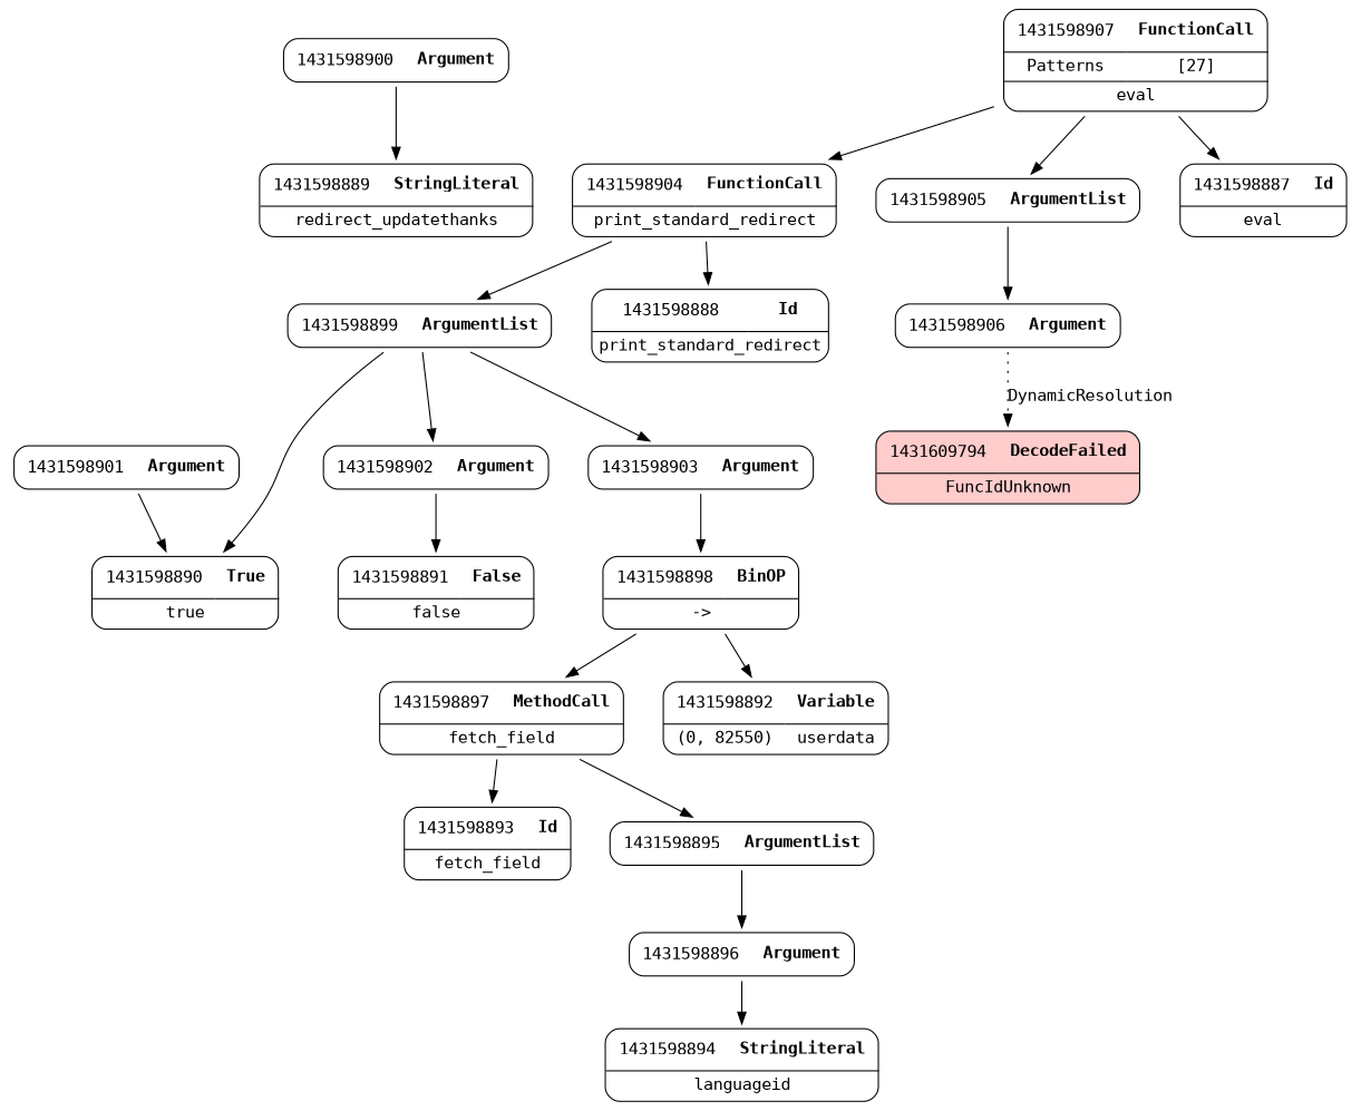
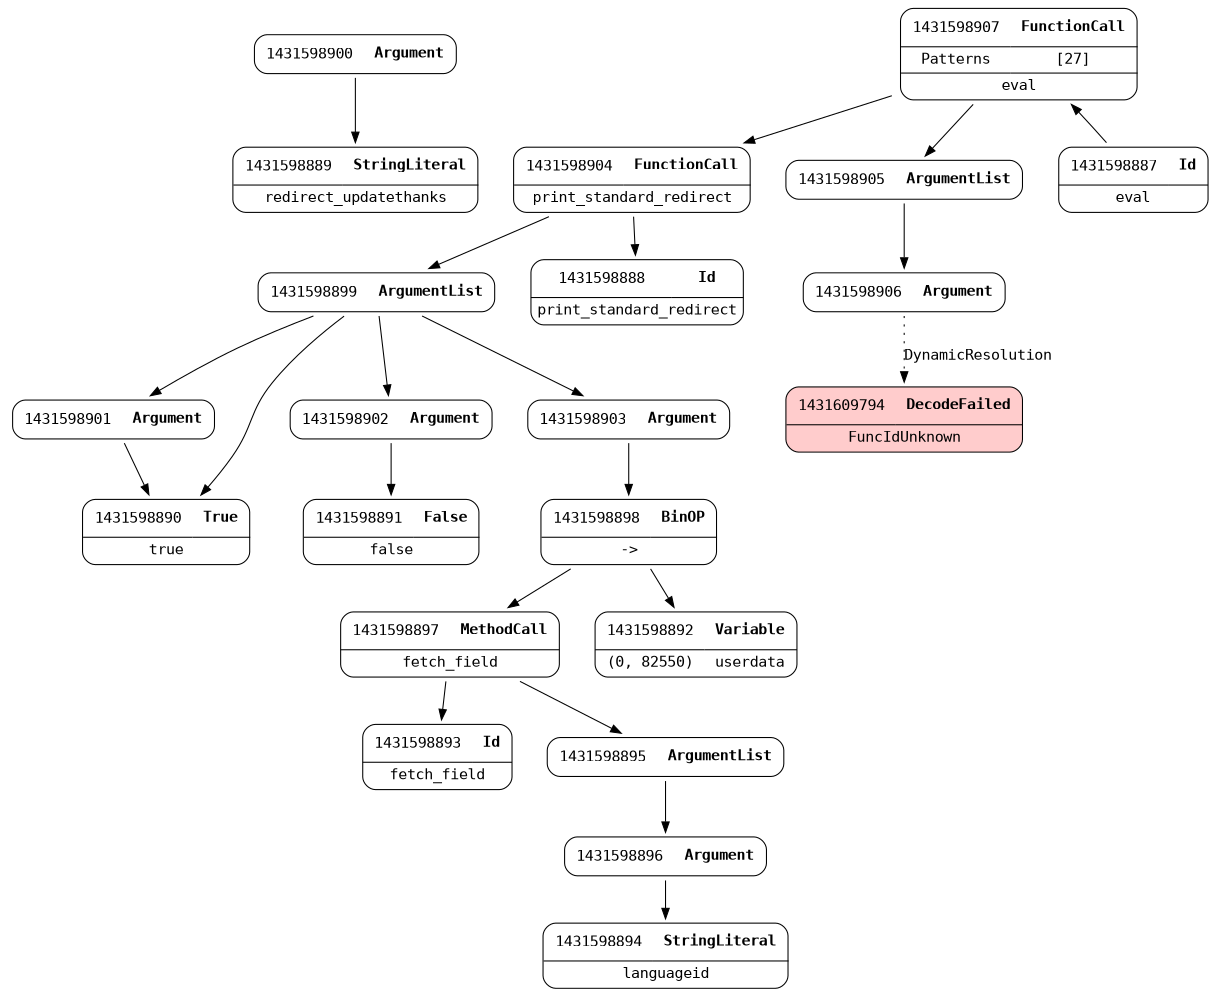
  digraph {
    fontname="DejaVu Sans Mono"
    node [fontname="DejaVu Sans Mono" shape=none]
    edge [fontname="DejaVu Sans Mono" weight=2]
    n1 [label=<<TABLE border='1' cellspacing='0' cellpadding='10' style='rounded' ><TR><TD border='0'>1431598900</TD><TD border='0'><B>Argument</B></TD></TR></TABLE>>]
    n2 [label=<<TABLE border='1' cellspacing='0' cellpadding='10' style='rounded' ><TR><TD border='0'>1431598889</TD><TD border='0'><B>StringLiteral</B></TD></TR><HR/><TR><TD border='0' cellpadding='5' colspan='2'>redirect_updatethanks</TD></TR></TABLE>>]
    n3 [label=<<TABLE border='1' cellspacing='0' cellpadding='10' style='rounded' ><TR><TD border='0'>1431598901</TD><TD border='0'><B>Argument</B></TD></TR></TABLE>>]
    n4 [label=<<TABLE border='1' cellspacing='0' cellpadding='10' style='rounded' ><TR><TD border='0'>1431598890</TD><TD border='0'><B>True</B></TD></TR><HR/><TR><TD border='0' cellpadding='5' colspan='2'>true</TD></TR></TABLE>>]
    n5 [label=<<TABLE border='1' cellspacing='0' cellpadding='10' style='rounded' ><TR><TD border='0'>1431598902</TD><TD border='0'><B>Argument</B></TD></TR></TABLE>>]
    n6 [label=<<TABLE border='1' cellspacing='0' cellpadding='10' style='rounded' ><TR><TD border='0'>1431598891</TD><TD border='0'><B>False</B></TD></TR><HR/><TR><TD border='0' cellpadding='5' colspan='2'>false</TD></TR></TABLE>>]
    n7 [label=<<TABLE border='1' cellspacing='0' cellpadding='10' style='rounded' ><TR><TD border='0'>1431598903</TD><TD border='0'><B>Argument</B></TD></TR></TABLE>>]
    n8 [label=<<TABLE border='1' cellspacing='0' cellpadding='10' style='rounded' ><TR><TD border='0'>1431598898</TD><TD border='0'><B>BinOP</B></TD></TR><HR/><TR><TD border='0' cellpadding='5' colspan='2'>-&gt;</TD></TR></TABLE>>]
    n9 [label=<<TABLE border='1' cellspacing='0' cellpadding='10' style='rounded' ><TR><TD border='0'>1431598897</TD><TD border='0'><B>MethodCall</B></TD></TR><HR/><TR><TD border='0' cellpadding='5' colspan='2'>fetch_field</TD></TR></TABLE>>]
    n10 [label=<<TABLE border='1' cellspacing='0' cellpadding='10' style='rounded' ><TR><TD border='0'>1431598892</TD><TD border='0'><B>Variable</B></TD></TR><HR/><TR><TD border='0' cellpadding='5'>(0, 82550)</TD><TD border='0' cellpadding='5'>userdata</TD></TR></TABLE>>]
    n11 [label=<<TABLE border='1' cellspacing='0' cellpadding='10' style='rounded' ><TR><TD border='0'>1431598893</TD><TD border='0'><B>Id</B></TD></TR><HR/><TR><TD border='0' cellpadding='5' colspan='2'>fetch_field</TD></TR></TABLE>>]
    n12 [label=<<TABLE border='1' cellspacing='0' cellpadding='10' style='rounded' ><TR><TD border='0'>1431598895</TD><TD border='0'><B>ArgumentList</B></TD></TR></TABLE>>]
    n13 [label=<<TABLE border='1' cellspacing='0' cellpadding='10' style='rounded' ><TR><TD border='0'>1431598896</TD><TD border='0'><B>Argument</B></TD></TR></TABLE>>]
    n14 [label=<<TABLE border='1' cellspacing='0' cellpadding='10' style='rounded' ><TR><TD border='0'>1431598894</TD><TD border='0'><B>StringLiteral</B></TD></TR><HR/><TR><TD border='0' cellpadding='5' colspan='2'>languageid</TD></TR></TABLE>>]
    n15 [label=<<TABLE border='1' cellspacing='0' cellpadding='10' style='rounded' ><TR><TD border='0'>1431598899</TD><TD border='0'><B>ArgumentList</B></TD></TR></TABLE>>]
    n16 [label=<<TABLE border='1' cellspacing='0' cellpadding='10' style='rounded' ><TR><TD border='0'>1431598904</TD><TD border='0'><B>FunctionCall</B></TD></TR><HR/><TR><TD border='0' cellpadding='5' colspan='2'>print_standard_redirect</TD></TR></TABLE>>]
    n17 [label=<<TABLE border='1' cellspacing='0' cellpadding='10' style='rounded' ><TR><TD border='0'>1431598888</TD><TD border='0'><B>Id</B></TD></TR><HR/><TR><TD border='0' cellpadding='5' colspan='2'>print_standard_redirect</TD></TR></TABLE>>]
    n18 [label=<<TABLE border='1' cellspacing='0' cellpadding='10' style='rounded' ><TR><TD border='0'>1431598905</TD><TD border='0'><B>ArgumentList</B></TD></TR></TABLE>>]
    n19 [label=<<TABLE border='1' cellspacing='0' cellpadding='10' style='rounded' ><TR><TD border='0'>1431598906</TD><TD border='0'><B>Argument</B></TD></TR></TABLE>>]
    n20 [label=<<TABLE border='1' cellspacing='0' cellpadding='10' style='rounded' bgcolor='#FFCCCC' ><TR><TD border='0'>1431609794</TD><TD border='0'><B>DecodeFailed</B></TD></TR><HR/><TR><TD border='0' cellpadding='5' colspan='2'>FuncIdUnknown</TD></TR></TABLE>>]
    n21 [label=<<TABLE border='1' cellspacing='0' cellpadding='10' style='rounded' ><TR><TD border='0'>1431598907</TD><TD border='0'><B>FunctionCall</B></TD></TR><HR/><TR><TD border='0' cellpadding='5'>Patterns</TD><TD border='0' cellpadding='5'>[27]</TD></TR><HR/><TR><TD border='0' cellpadding='5' colspan='2'>eval</TD></TR></TABLE>>]
    n22 [label=<<TABLE border='1' cellspacing='0' cellpadding='10' style='rounded' ><TR><TD border='0'>1431598887</TD><TD border='0'><B>Id</B></TD></TR><HR/><TR><TD border='0' cellpadding='5' colspan='2'>eval</TD></TR></TABLE>>]
    n1 -> n2
    n3 -> n4
    n5 -> n6
    n7 -> n8
    n8 -> n9
    n8 -> n10
    n9 -> n11
    n9 -> n12
    n12 -> n13
    n13 -> n14
+   n15 -> n3
    n15 -> n4
    n15 -> n5
    n15 -> n7
    n16 -> n15
    n16 -> n17
    n18 -> n19
    n19 -> n20 [label=DynamicResolution style=dotted weight=""]
    n21 -> n16
    n21 -> n18
-   n21 -> n22
+   n22 -> n21
  }
